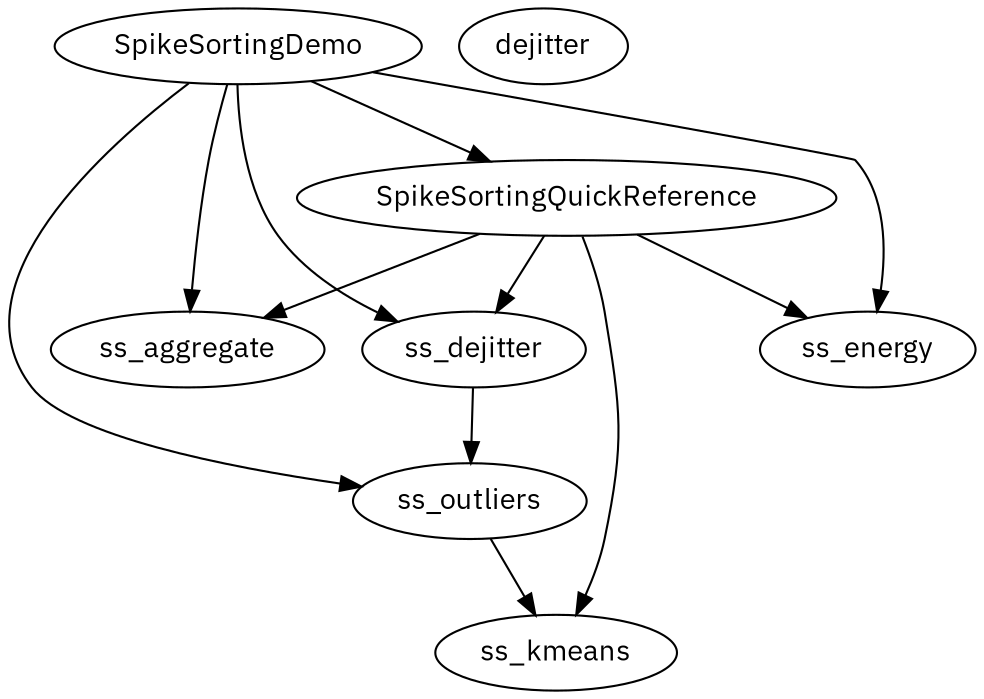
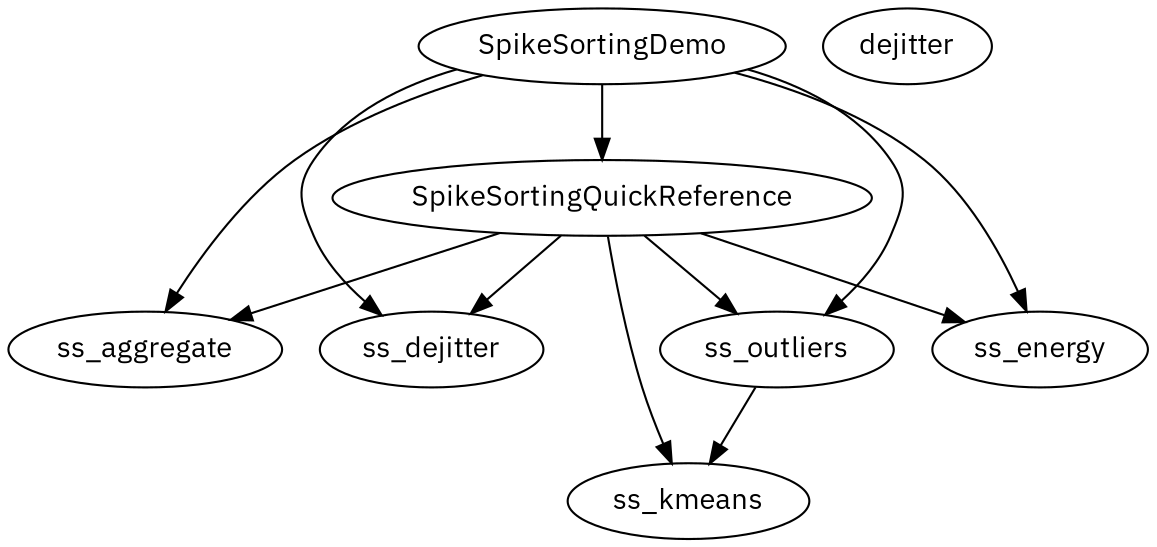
  digraph {
    fontname="IBM Plex Sans"
    node [fontname="IBM Plex Sans"]
    edge [fontname="IBM Plex Sans"]
    SpikeSortingDemo
    ss_aggregate
    ss_dejitter
    ss_energy
    ss_outliers
    SpikeSortingQuickReference
    ss_kmeans
    n8 [label=dejitter]
    SpikeSortingDemo -> ss_aggregate
    SpikeSortingDemo -> ss_dejitter
    SpikeSortingDemo -> ss_energy
    SpikeSortingDemo -> ss_outliers
    SpikeSortingDemo -> SpikeSortingQuickReference
    ss_outliers -> ss_kmeans
    SpikeSortingQuickReference -> ss_aggregate
    SpikeSortingQuickReference -> ss_dejitter
    SpikeSortingQuickReference -> ss_energy
-   ss_dejitter -> ss_outliers
+   SpikeSortingQuickReference -> ss_outliers
    SpikeSortingQuickReference -> ss_kmeans
  }
